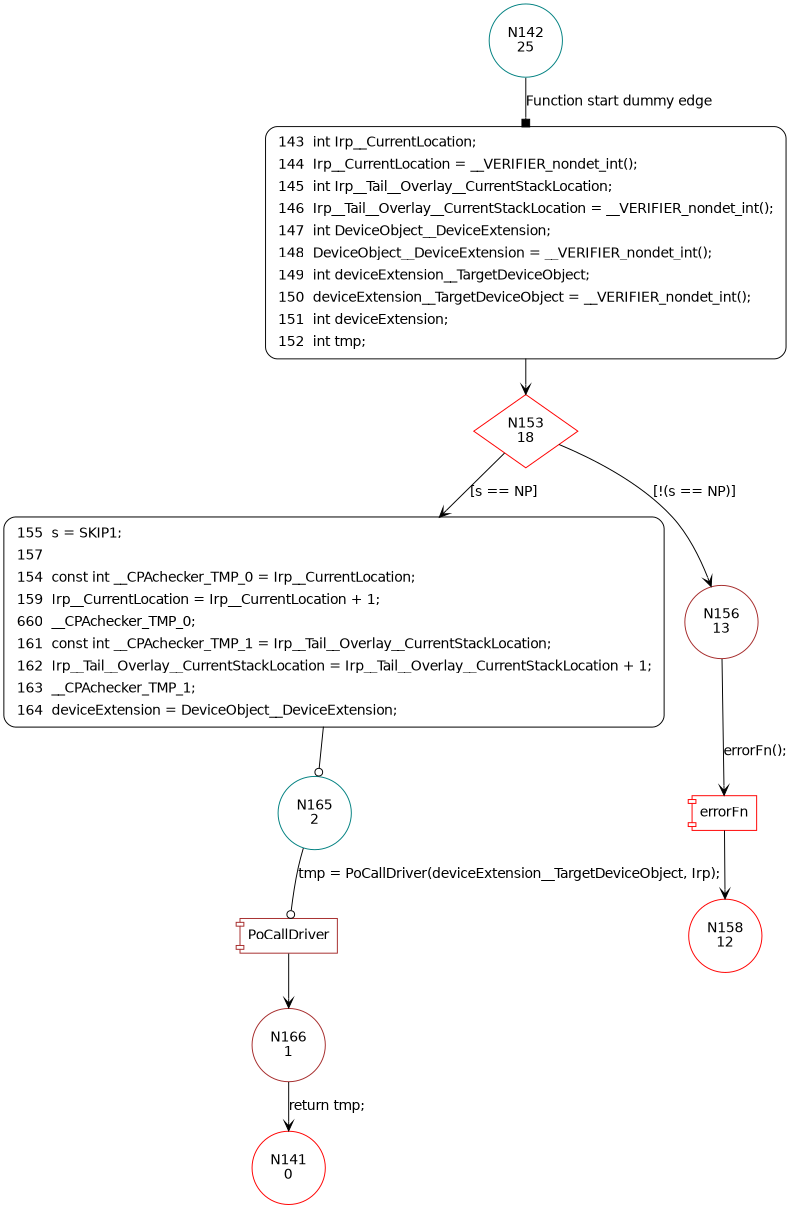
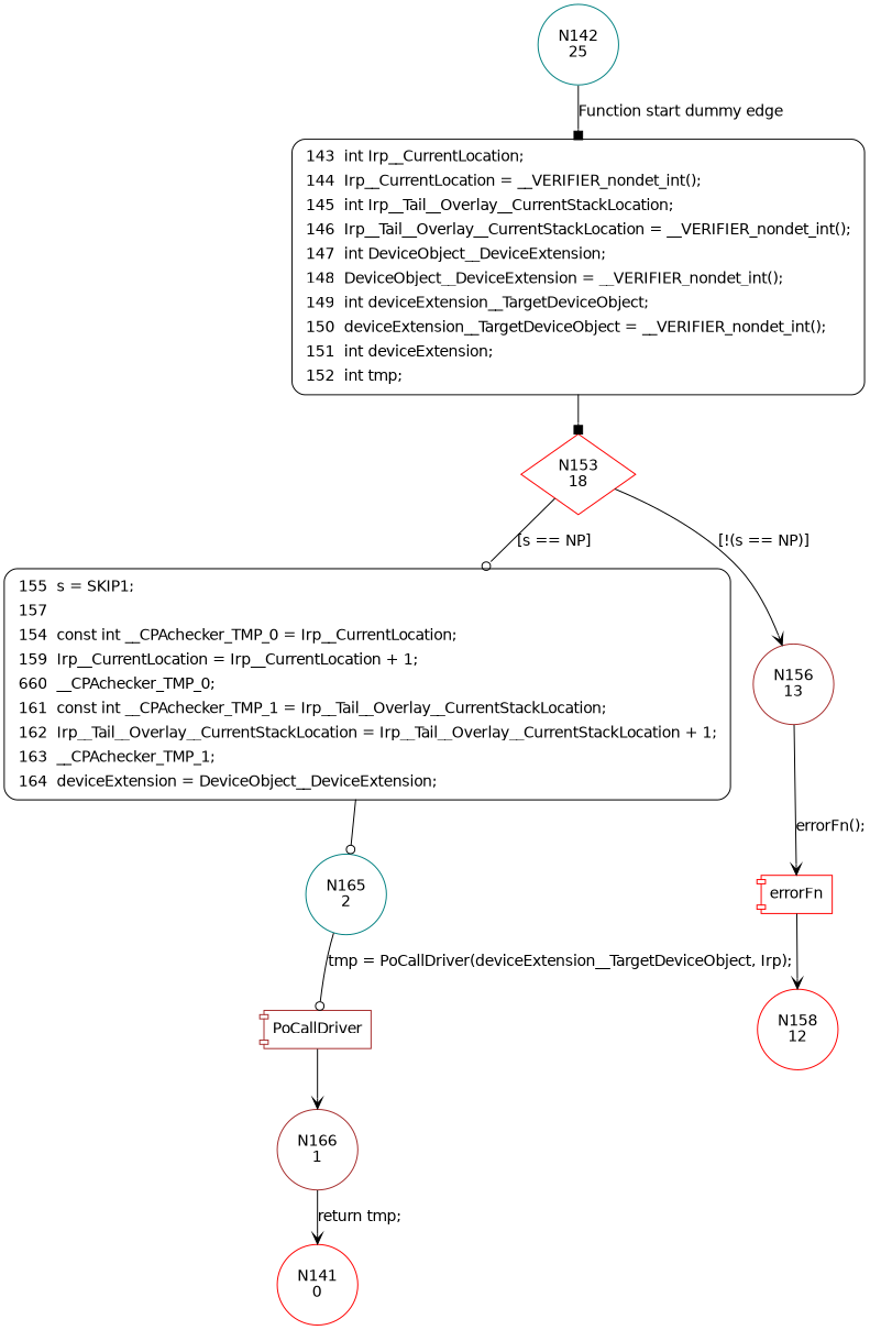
  digraph {
    fontname="DejaVu Sans"
    node [color=red fontname="DejaVu Sans" shape=circle]
    edge [arrowhead=vee fontname="DejaVu Sans"]
    n1 [color=teal label="N142\n25"]
    n2 [fillcolor=white label=<<table border="0" cellborder="0" cellpadding="3" bgcolor="white"><tr><td align="right">143</td><td align="left">int Irp__CurrentLocation;</td></tr><tr><td align="right">144</td><td align="left">Irp__CurrentLocation = __VERIFIER_nondet_int();</td></tr><tr><td align="right">145</td><td align="left">int Irp__Tail__Overlay__CurrentStackLocation;</td></tr><tr><td align="right">146</td><td align="left">Irp__Tail__Overlay__CurrentStackLocation = __VERIFIER_nondet_int();</td></tr><tr><td align="right">147</td><td align="left">int DeviceObject__DeviceExtension;</td></tr><tr><td align="right">148</td><td align="left">DeviceObject__DeviceExtension = __VERIFIER_nondet_int();</td></tr><tr><td align="right">149</td><td align="left">int deviceExtension__TargetDeviceObject;</td></tr><tr><td align="right">150</td><td align="left">deviceExtension__TargetDeviceObject = __VERIFIER_nondet_int();</td></tr><tr><td align="right">151</td><td align="left">int deviceExtension;</td></tr><tr><td align="right">152</td><td align="left">int tmp;</td></tr></table>> penwidth=1 shape=Mrecord style="filled,bold" color=""]
    n3 [label="N153\n18" shape=diamond]
    n4 [fillcolor=white label=<<table border="0" cellborder="0" cellpadding="3" bgcolor="white"><tr><td align="right">155</td><td align="left">s = SKIP1;</td></tr><tr><td align="right">157</td><td align="left"></td></tr><tr><td align="right">154</td><td align="left">const int __CPAchecker_TMP_0 = Irp__CurrentLocation;</td></tr><tr><td align="right">159</td><td align="left">Irp__CurrentLocation = Irp__CurrentLocation + 1;</td></tr><tr><td align="right">660</td><td align="left">__CPAchecker_TMP_0;</td></tr><tr><td align="right">161</td><td align="left">const int __CPAchecker_TMP_1 = Irp__Tail__Overlay__CurrentStackLocation;</td></tr><tr><td align="right">162</td><td align="left">Irp__Tail__Overlay__CurrentStackLocation = Irp__Tail__Overlay__CurrentStackLocation + 1;</td></tr><tr><td align="right">163</td><td align="left">__CPAchecker_TMP_1;</td></tr><tr><td align="right">164</td><td align="left">deviceExtension = DeviceObject__DeviceExtension;</td></tr></table>> penwidth=1 shape=Mrecord style="filled,bold" color=""]
    n5 [color=brown label="N156\n13"]
    n6 [color=teal label="N165\n2"]
    n7 [label=errorFn shape=component]
    n8 [color=brown label=PoCallDriver shape=component]
    n9 [label="N158\n12"]
    n10 [color=brown label="N166\n1"]
    n11 [label="N141\n0"]
    n1 -> n2 [arrowhead=box label="Function start dummy edge"]
-   n2 -> n3
-   n3 -> n4 [label="[s == NP]"]
+   n2 -> n3 [arrowhead=box]
+   n3 -> n4 [arrowhead=odot label="[s == NP]"]
    n3 -> n5 [label="[!(s == NP)]"]
    n4 -> n6 [arrowhead=odot]
    n5 -> n7 [label="errorFn();"]
    n6 -> n8 [arrowhead=odot label="tmp = PoCallDriver(deviceExtension__TargetDeviceObject, Irp);"]
    n7 -> n9
    n8 -> n10
    n10 -> n11 [label="return tmp;"]
  }
